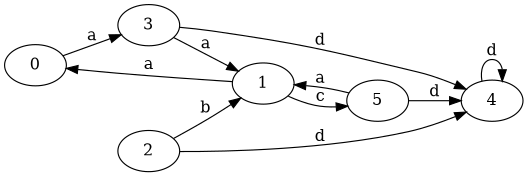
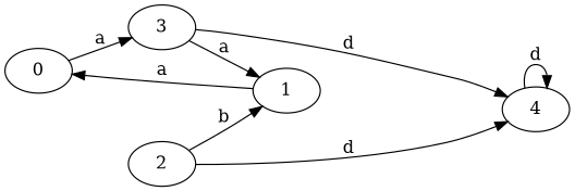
  digraph {
    rankdir=LR
    n1 [label=0]
    n2 [label=3]
    n3 [label=1]
    n4 [label=4]
-   n5 [label=5]
    n6 [label=2]
    n1 -> n2 [label=a]
    n2 -> n3 [label=a]
    n2 -> n4 [label=d]
    n3 -> n1 [label=a]
-   n3 -> n5 [label=c]
    n4 -> n4 [label=d]
-   n5 -> n3 [label=a]
-   n5 -> n4 [label=d]
    n6 -> n3 [label=b]
    n6 -> n4 [label=d]
  }
